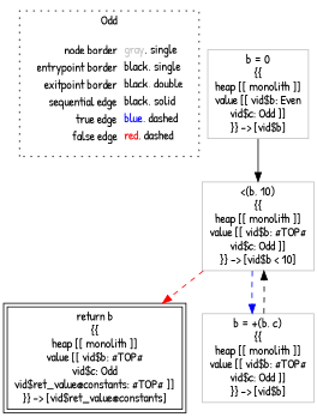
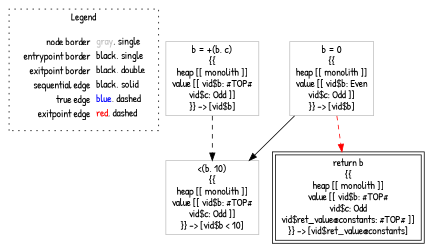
  digraph {
    fontname="Patrick Hand"
    node [fontname="Patrick Hand" shape=rect color=gray]
    edge [color=black fontname="Patrick Hand" style=dashed]
-   n1 [label=<<table border="0" cellpadding="2" cellspacing="0" cellborder="0"><tr><td align="right">node border&nbsp;</td><td align="left"><font color="gray">gray</font>, single</td></tr><tr><td align="right">entrypoint border&nbsp;</td><td align="left"><font color="black">black</font>, single</td></tr><tr><td align="right">exitpoint border&nbsp;</td><td align="left"><font color="black">black</font>, double</td></tr><tr><td align="right">sequential edge&nbsp;</td><td align="left"><font color="black">black</font>, solid</td></tr><tr><td align="right">true edge&nbsp;</td><td align="left"><font color="blue">blue</font>, dashed</td></tr><tr><td align="right">false edge&nbsp;</td><td align="left"><font color="red">red</font>, dashed</td></tr></table>> shape=plaintext color=""]
+   n1 [label=<<table border="0" cellpadding="2" cellspacing="0" cellborder="0"><tr><td align="right">node border&nbsp;</td><td align="left"><font color="gray">gray</font>, single</td></tr><tr><td align="right">entrypoint border&nbsp;</td><td align="left"><font color="black">black</font>, single</td></tr><tr><td align="right">exitpoint border&nbsp;</td><td align="left"><font color="black">black</font>, double</td></tr><tr><td align="right">sequential edge&nbsp;</td><td align="left"><font color="black">black</font>, solid</td></tr><tr><td align="right">true edge&nbsp;</td><td align="left"><font color="blue">blue</font>, dashed</td></tr><tr><td align="right">exitpoint edge&nbsp;</td><td align="left"><font color="red">red</font>, dashed</td></tr></table>> shape=plaintext color=""]
    n2 [label=<b = 0<BR/>{{<BR/>heap [[ monolith ]]<BR/>value [[ vid$b: Even<BR/>vid$c: Odd ]]<BR/>}} -&gt; [vid$b]>]
    n3 [label=<&lt;(b, 10)<BR/>{{<BR/>heap [[ monolith ]]<BR/>value [[ vid$b: #TOP#<BR/>vid$c: Odd ]]<BR/>}} -&gt; [vid$b &lt; 10]>]
    n4 [color=black label=<return b<BR/>{{<BR/>heap [[ monolith ]]<BR/>value [[ vid$b: #TOP#<BR/>vid$c: Odd<BR/>vid$ret_value@constants: #TOP# ]]<BR/>}} -&gt; [vid$ret_value@constants]> peripheries=2]
    n5 [label=<b = +(b, c)<BR/>{{<BR/>heap [[ monolith ]]<BR/>value [[ vid$b: #TOP#<BR/>vid$c: Odd ]]<BR/>}} -&gt; [vid$b]>]
    subgraph cluster_1 {
-     label=Odd
+     label=Legend
      style=dotted
      n1
    }
    n2 -> n3 [style=""]
-   n3 -> n4 [color=red]
-   n3 -> n5 [color=blue]
+   n2 -> n4 [color=red]
    n5 -> n3
  }
